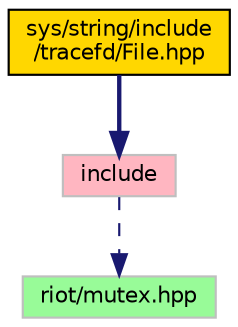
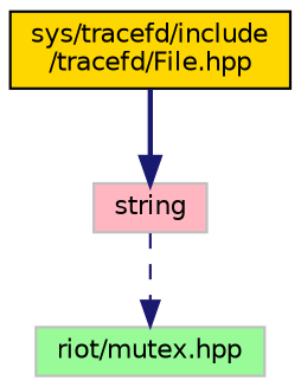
  digraph {
    node [color=grey75 fontname=Helvetica fontsize=10 shape=record style=filled]
    edge [color=midnightblue fontname=Helvetica fontsize=10 labelfontname=Helvetica labelfontsize=10]
-   n1 [color=black fillcolor=gold fontcolor=black height=0.2 label="sys/string/include\l/tracefd/File.hpp" width=0.4]
-   n2 [fillcolor=lightpink height=0.2 label=include width=0.4]
+   n1 [color=black fillcolor=gold fontcolor=black height=0.2 label="sys/tracefd/include\l/tracefd/File.hpp" width=0.4]
+   n2 [fillcolor=lightpink height=0.2 label=string width=0.4]
    n3 [fillcolor=palegreen height=0.2 label="riot/mutex.hpp" width=0.4]
    n1 -> n2 [style=bold]
    n2 -> n3 [style=dashed]
  }
